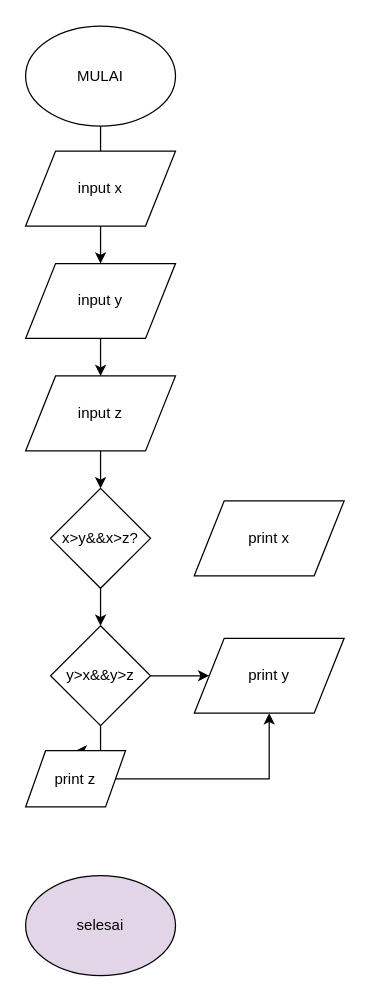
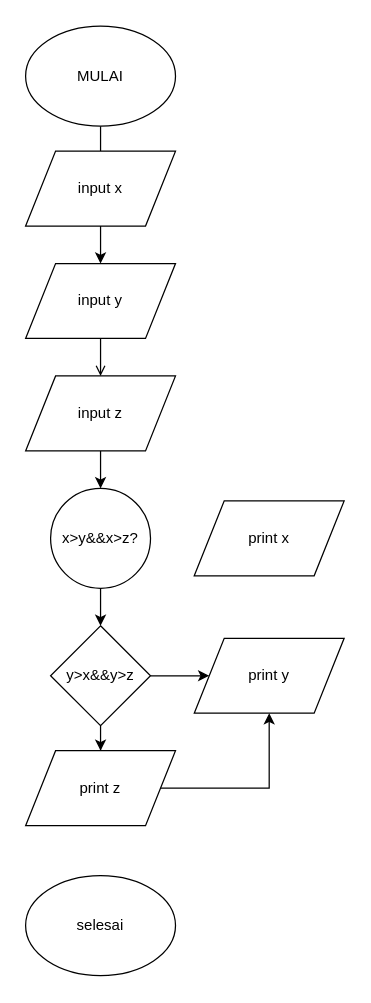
  <mxCell id="0" />
  <mxCell id="1" parent="0" />
  <mxCell id="2" value="" style="edgeStyle=orthogonalEdgeStyle;rounded=0;orthogonalLoop=1;jettySize=auto;html=1;" parent="1" source="3" edge="1"><mxGeometry relative="1" as="geometry"><mxPoint x="80" y="180" as="targetPoint" /></mxGeometry></mxCell>
  <mxCell id="3" value="MULAI" style="ellipse;whiteSpace=wrap;html=1;" parent="1" vertex="1"><mxGeometry x="20" y="20" width="120" height="80" as="geometry" /></mxCell>
  <mxCell id="4" value="" style="edgeStyle=orthogonalEdgeStyle;rounded=0;orthogonalLoop=1;jettySize=auto;html=1;" parent="1" source="5" edge="1"><mxGeometry relative="1" as="geometry"><mxPoint x="80" y="210" as="targetPoint" /></mxGeometry></mxCell>
  <mxCell id="5" value="input x" style="shape=parallelogram;perimeter=parallelogramPerimeter;whiteSpace=wrap;html=1;" parent="1" vertex="1"><mxGeometry x="20" y="120" width="120" height="60" as="geometry" /></mxCell>
- <mxCell id="6" value="" style="edgeStyle=orthogonalEdgeStyle;rounded=0;orthogonalLoop=1;jettySize=auto;html=1;" edge="1" parent="1" source="7" target="9"><mxGeometry relative="1" as="geometry" /></mxCell>
+ <mxCell id="6" value="" style="edgeStyle=orthogonalEdgeStyle;rounded=0;orthogonalLoop=1;jettySize=auto;html=1;endArrow=open;" edge="1" parent="1" source="7" target="9"><mxGeometry relative="1" as="geometry" /></mxCell>
  <mxCell id="7" value="input y" style="shape=parallelogram;perimeter=parallelogramPerimeter;whiteSpace=wrap;html=1;" vertex="1" parent="1"><mxGeometry x="20" y="210" width="120" height="60" as="geometry" /></mxCell>
  <mxCell id="8" value="" style="edgeStyle=orthogonalEdgeStyle;rounded=0;orthogonalLoop=1;jettySize=auto;html=1;" edge="1" parent="1" source="9" target="11"><mxGeometry relative="1" as="geometry" /></mxCell>
  <mxCell id="9" value="input z" style="shape=parallelogram;perimeter=parallelogramPerimeter;whiteSpace=wrap;html=1;" vertex="1" parent="1"><mxGeometry x="20" y="300" width="120" height="60" as="geometry" /></mxCell>
  <mxCell id="10" value="" style="edgeStyle=orthogonalEdgeStyle;rounded=0;orthogonalLoop=1;jettySize=auto;html=1;" edge="1" parent="1" source="11" target="14"><mxGeometry relative="1" as="geometry" /></mxCell>
- <mxCell id="11" value="x&amp;gt;y&amp;amp;&amp;amp;x&amp;gt;z?" style="rhombus;whiteSpace=wrap;html=1;" vertex="1" parent="1"><mxGeometry x="40" y="390" width="80" height="80" as="geometry" /></mxCell>
+ <mxCell id="11" value="x&amp;gt;y&amp;amp;&amp;amp;x&amp;gt;z?" style="ellipse;whiteSpace=wrap;html=1;" vertex="1" parent="1"><mxGeometry x="40" y="390" width="80" height="80" as="geometry" /></mxCell>
  <mxCell id="12" value="" style="edgeStyle=orthogonalEdgeStyle;rounded=0;orthogonalLoop=1;jettySize=auto;html=1;" edge="1" parent="1" source="14" target="16"><mxGeometry relative="1" as="geometry" /></mxCell>
  <mxCell id="13" value="" style="edgeStyle=orthogonalEdgeStyle;rounded=0;orthogonalLoop=1;jettySize=auto;html=1;" edge="1" parent="1" source="14" target="18"><mxGeometry relative="1" as="geometry" /></mxCell>
  <mxCell id="14" value="y&amp;gt;x&amp;amp;&amp;amp;y&amp;gt;z" style="rhombus;whiteSpace=wrap;html=1;" vertex="1" parent="1"><mxGeometry x="40" y="500" width="80" height="80" as="geometry" /></mxCell>
  <mxCell id="15" value="print x" style="shape=parallelogram;perimeter=parallelogramPerimeter;whiteSpace=wrap;html=1;" vertex="1" parent="1"><mxGeometry x="155" y="400" width="120" height="60" as="geometry" /></mxCell>
  <mxCell id="16" value="print y" style="shape=parallelogram;perimeter=parallelogramPerimeter;whiteSpace=wrap;html=1;" vertex="1" parent="1"><mxGeometry x="155" y="510" width="120" height="60" as="geometry" /></mxCell>
  <mxCell id="17" value="" style="edgeStyle=orthogonalEdgeStyle;rounded=0;orthogonalLoop=1;jettySize=auto;html=1;" edge="1" parent="1" source="18" target="16"><mxGeometry relative="1" as="geometry" /></mxCell>
- <mxCell id="18" value="print z" style="shape=parallelogram;perimeter=parallelogramPerimeter;whiteSpace=wrap;html=1;" vertex="1" parent="1"><mxGeometry x="20" y="600" width="80" height="45" as="geometry" /></mxCell>
- <mxCell id="19" value="selesai" style="ellipse;whiteSpace=wrap;html=1;fillColor=#e1d5e7;" vertex="1" parent="1"><mxGeometry x="20" y="700" width="120" height="80" as="geometry" /></mxCell>
+ <mxCell id="18" value="print z" style="shape=parallelogram;perimeter=parallelogramPerimeter;whiteSpace=wrap;html=1;" vertex="1" parent="1"><mxGeometry x="20" y="600" width="120" height="60" as="geometry" /></mxCell>
+ <mxCell id="19" value="selesai" style="ellipse;whiteSpace=wrap;html=1;" vertex="1" parent="1"><mxGeometry x="20" y="700" width="120" height="80" as="geometry" /></mxCell>
